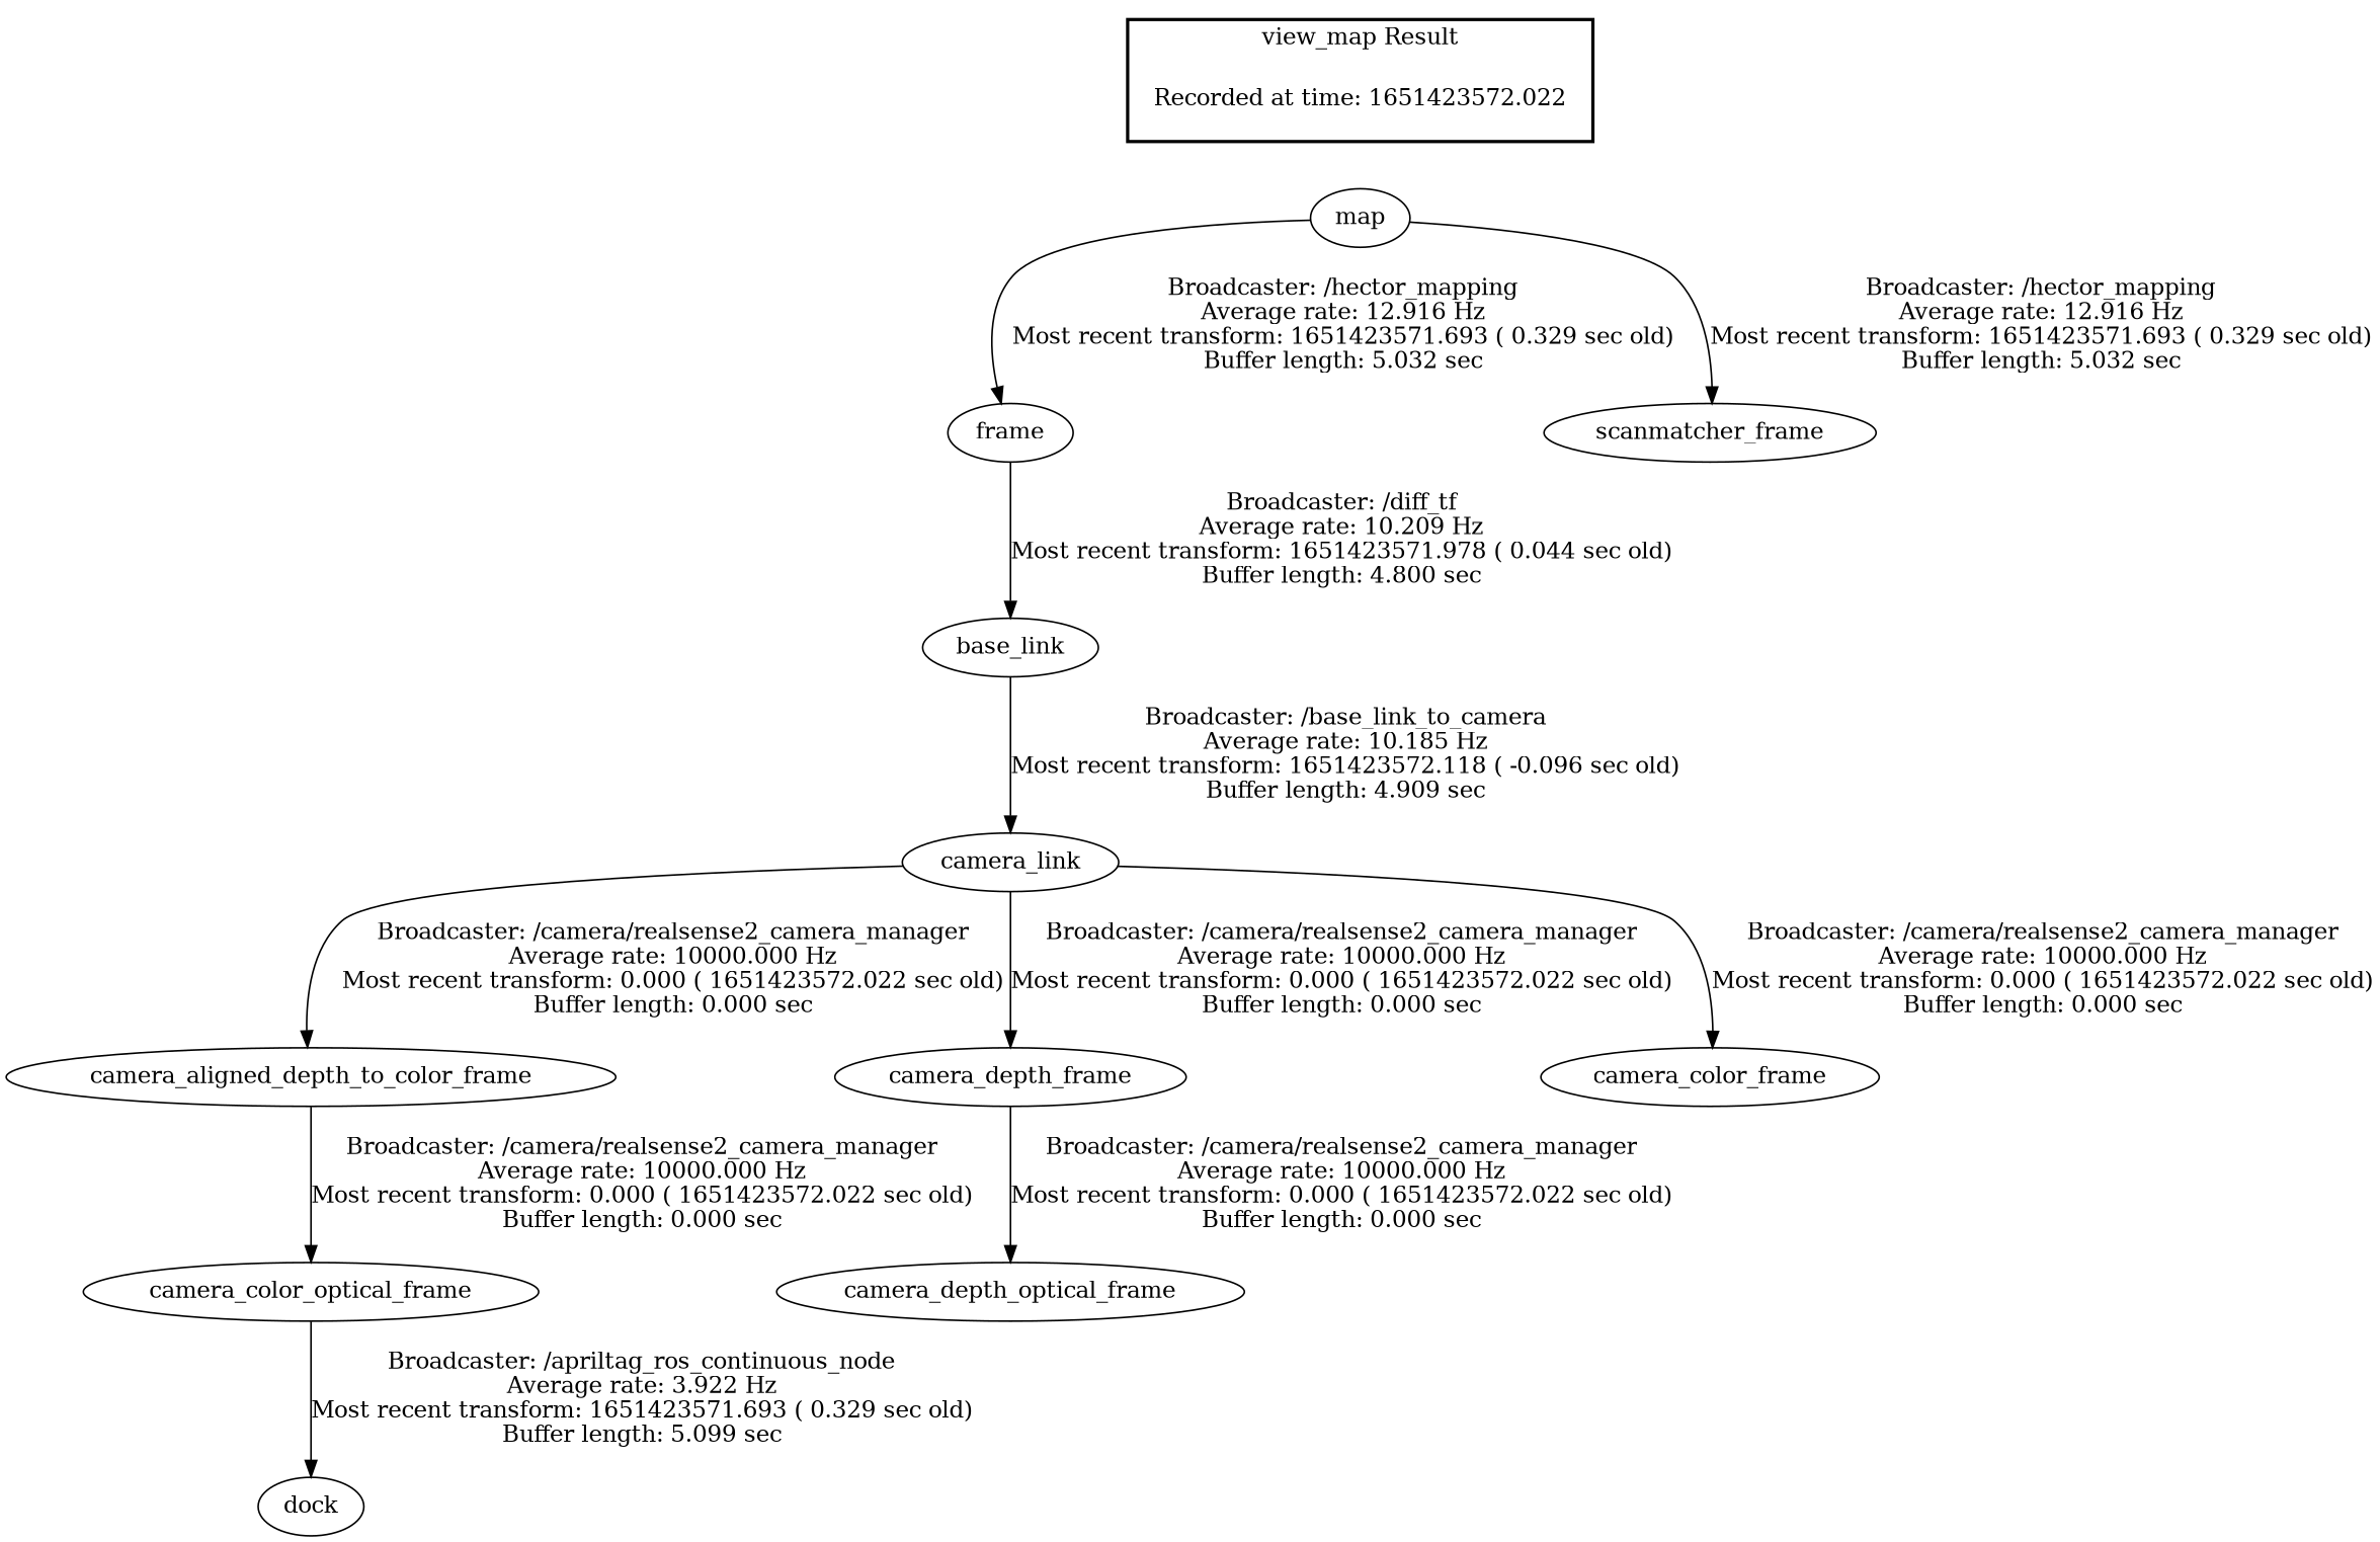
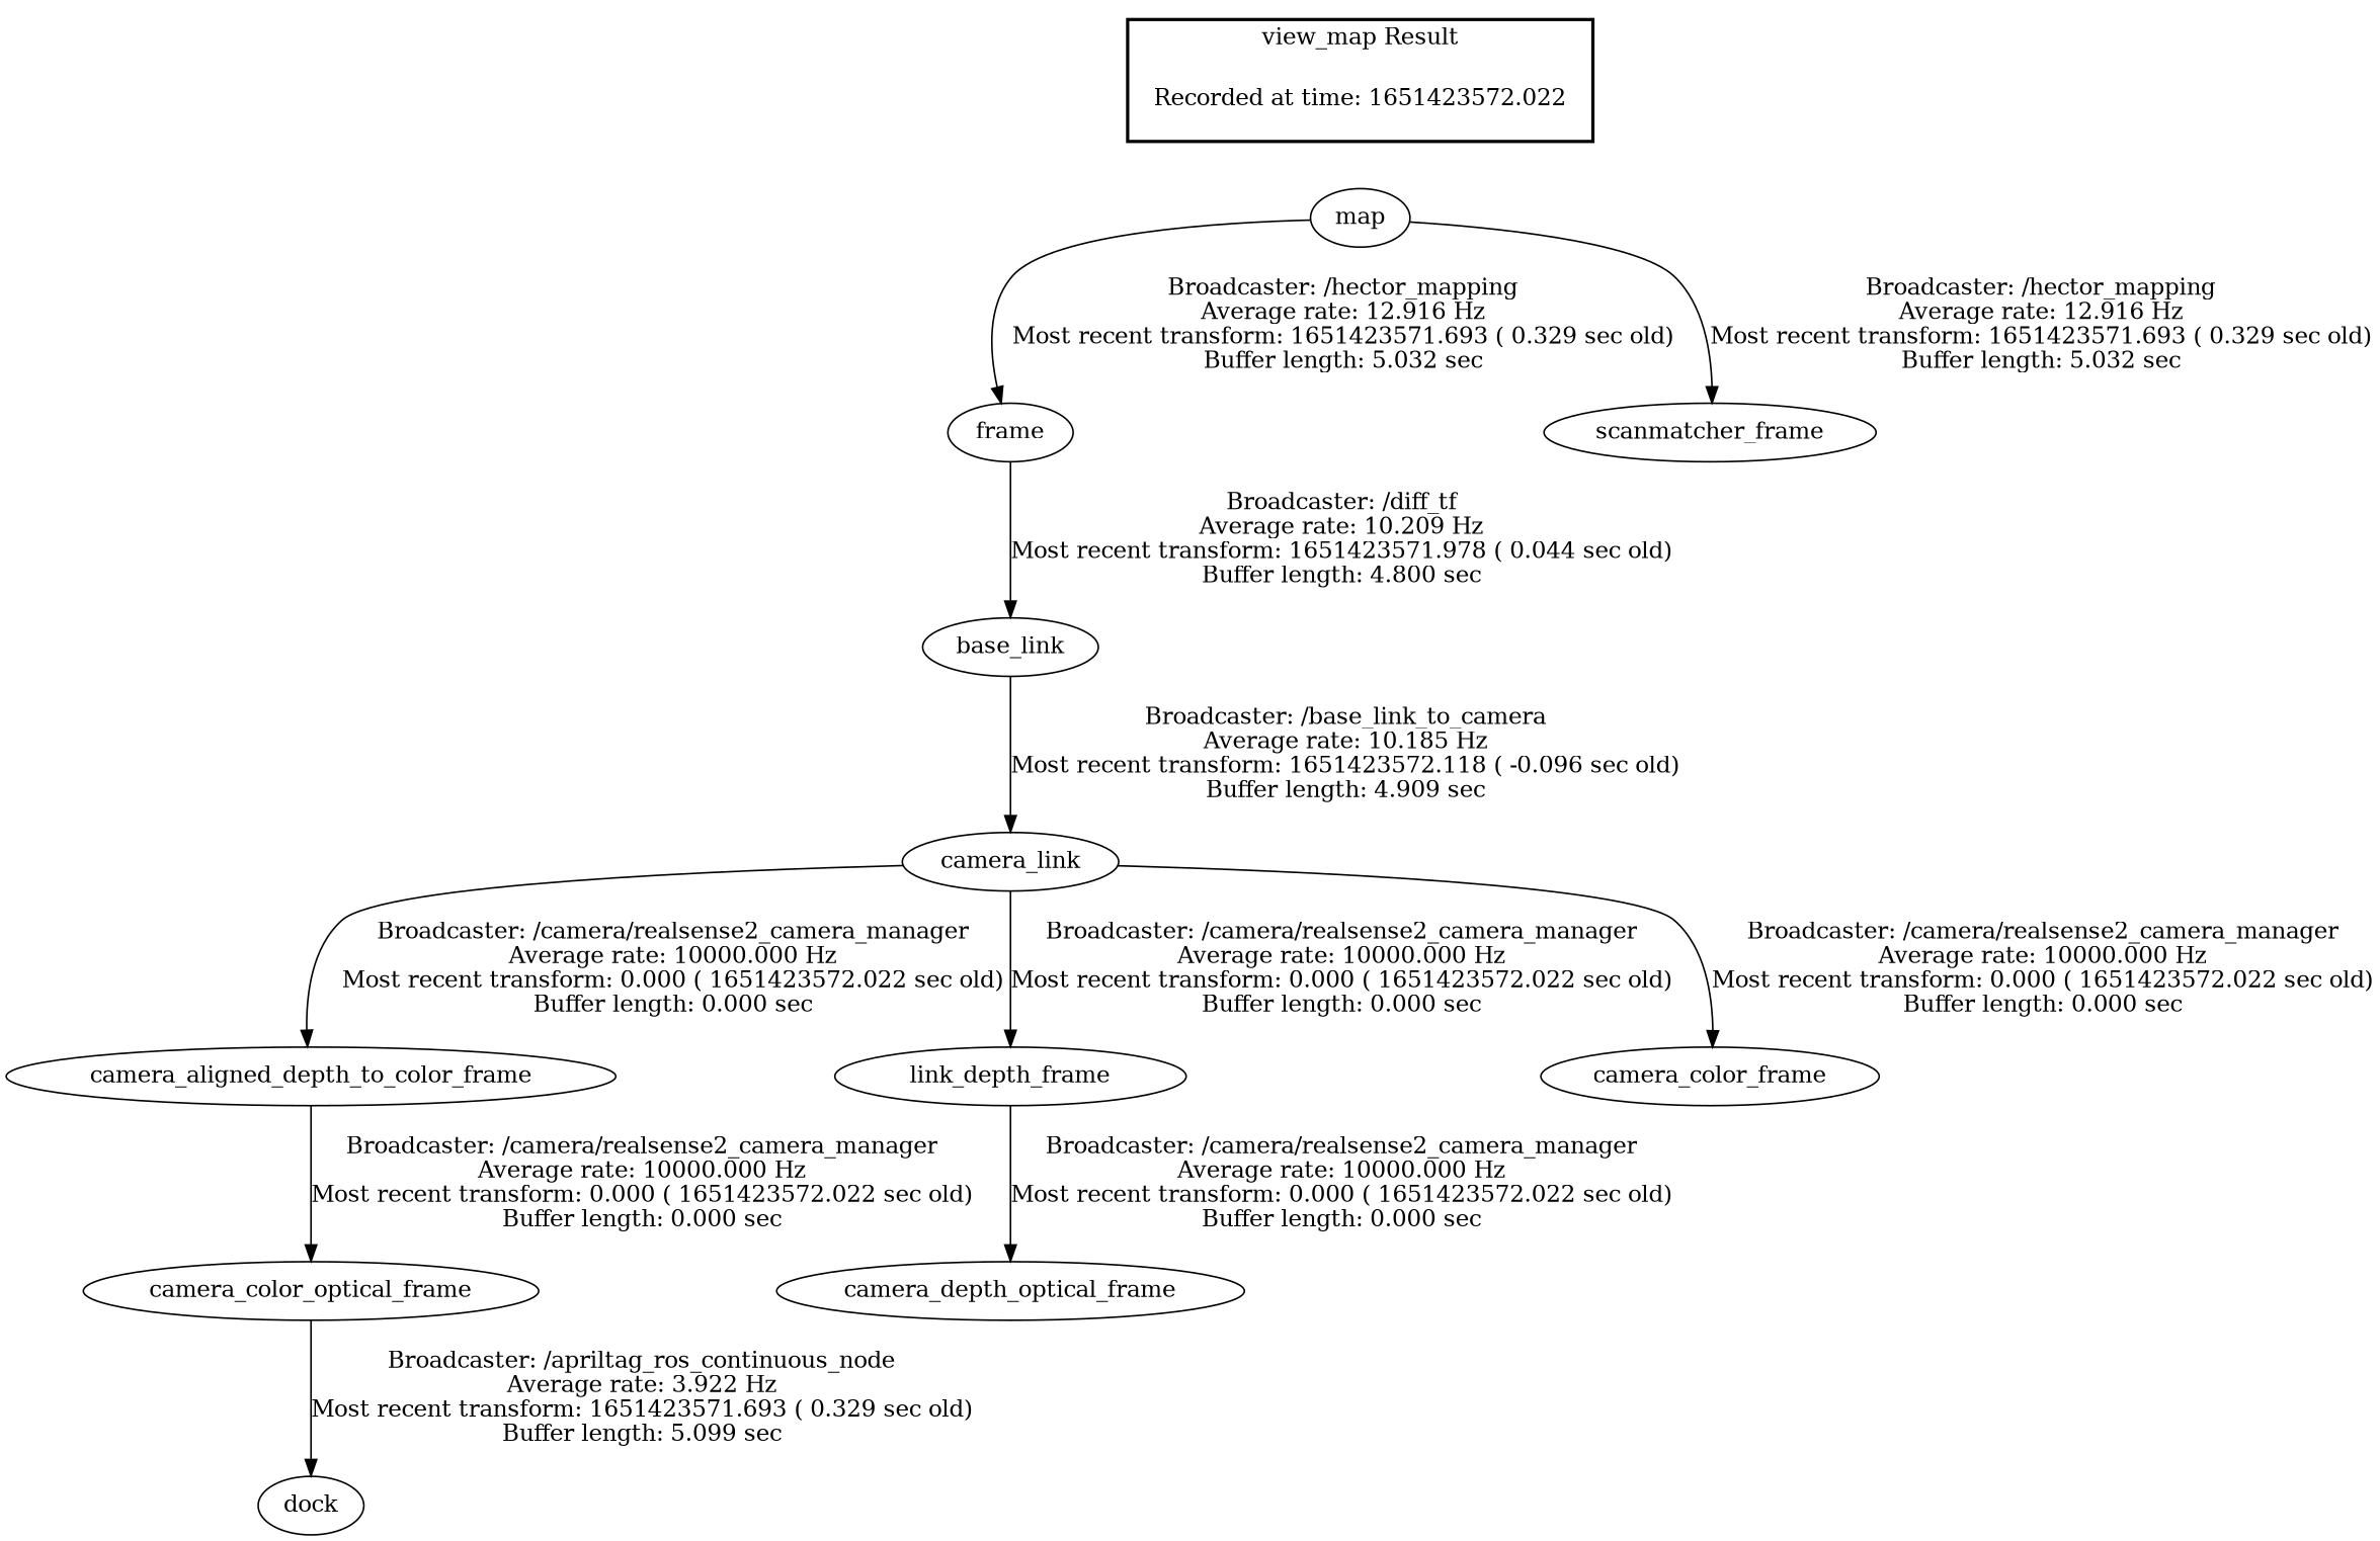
  digraph {
    "Recorded at time: 1651423572.022" [shape=plaintext]
    map
    camera_color_optical_frame
    dock
    camera_aligned_depth_to_color_frame
    base_link
    camera_link
-   camera_depth_frame
+   camera_depth_frame [label=link_depth_frame]
    camera_color_frame
    camera_depth_optical_frame
    n11 [label=frame]
    scanmatcher_frame
    subgraph cluster_1 {
      color=black
      label="view_map Result"
      style=bold
      "Recorded at time: 1651423572.022"
    }
    "Recorded at time: 1651423572.022" -> map [style=invis]
    map -> n11 [label="Broadcaster: /hector_mapping\nAverage rate: 12.916 Hz\nMost recent transform: 1651423571.693 ( 0.329 sec old)\nBuffer length: 5.032 sec\n"]
    map -> scanmatcher_frame [label="Broadcaster: /hector_mapping\nAverage rate: 12.916 Hz\nMost recent transform: 1651423571.693 ( 0.329 sec old)\nBuffer length: 5.032 sec\n"]
    camera_color_optical_frame -> dock [label="Broadcaster: /apriltag_ros_continuous_node\nAverage rate: 3.922 Hz\nMost recent transform: 1651423571.693 ( 0.329 sec old)\nBuffer length: 5.099 sec\n"]
    camera_aligned_depth_to_color_frame -> camera_color_optical_frame [label="Broadcaster: /camera/realsense2_camera_manager\nAverage rate: 10000.000 Hz\nMost recent transform: 0.000 ( 1651423572.022 sec old)\nBuffer length: 0.000 sec\n"]
    base_link -> camera_link [label="Broadcaster: /base_link_to_camera\nAverage rate: 10.185 Hz\nMost recent transform: 1651423572.118 ( -0.096 sec old)\nBuffer length: 4.909 sec\n"]
    camera_link -> camera_aligned_depth_to_color_frame [label="Broadcaster: /camera/realsense2_camera_manager\nAverage rate: 10000.000 Hz\nMost recent transform: 0.000 ( 1651423572.022 sec old)\nBuffer length: 0.000 sec\n"]
    camera_link -> camera_depth_frame [label="Broadcaster: /camera/realsense2_camera_manager\nAverage rate: 10000.000 Hz\nMost recent transform: 0.000 ( 1651423572.022 sec old)\nBuffer length: 0.000 sec\n"]
    camera_link -> camera_color_frame [label="Broadcaster: /camera/realsense2_camera_manager\nAverage rate: 10000.000 Hz\nMost recent transform: 0.000 ( 1651423572.022 sec old)\nBuffer length: 0.000 sec\n"]
    camera_depth_frame -> camera_depth_optical_frame [label="Broadcaster: /camera/realsense2_camera_manager\nAverage rate: 10000.000 Hz\nMost recent transform: 0.000 ( 1651423572.022 sec old)\nBuffer length: 0.000 sec\n"]
    n11 -> base_link [label="Broadcaster: /diff_tf\nAverage rate: 10.209 Hz\nMost recent transform: 1651423571.978 ( 0.044 sec old)\nBuffer length: 4.800 sec\n"]
  }
